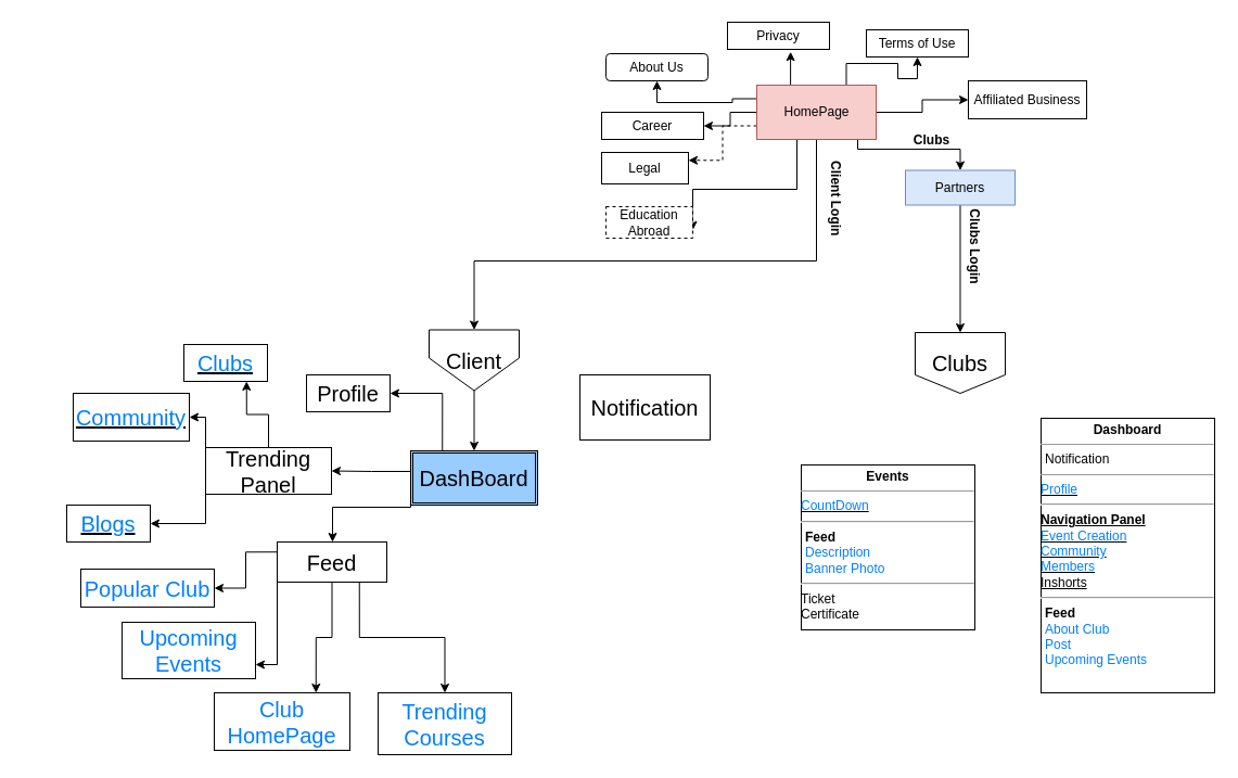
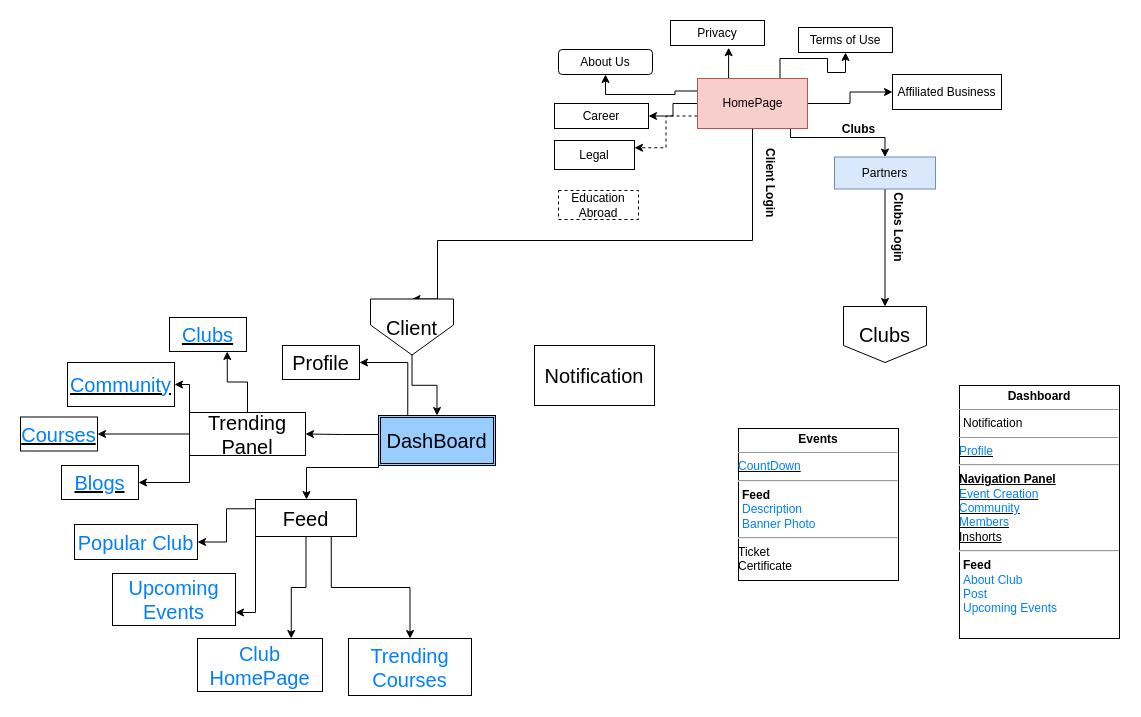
  <mxCell id="0" />
  <mxCell id="1" parent="0" />
  <mxCell id="2" style="edgeStyle=orthogonalEdgeStyle;rounded=0;orthogonalLoop=1;jettySize=auto;html=1;exitX=1;exitY=0.5;exitDx=0;exitDy=0;entryX=0;entryY=0.5;entryDx=0;entryDy=0;" edge="1" parent="1" source="11" target="18"><mxGeometry relative="1" as="geometry" /></mxCell>
  <mxCell id="3" style="edgeStyle=orthogonalEdgeStyle;rounded=0;orthogonalLoop=1;jettySize=auto;html=1;exitX=0.75;exitY=0;exitDx=0;exitDy=0;" edge="1" parent="1" source="11" target="17"><mxGeometry relative="1" as="geometry" /></mxCell>
  <mxCell id="4" style="edgeStyle=orthogonalEdgeStyle;rounded=0;orthogonalLoop=1;jettySize=auto;html=1;exitX=0.5;exitY=0;exitDx=0;exitDy=0;" edge="1" parent="1" source="11"><mxGeometry relative="1" as="geometry"><mxPoint x="728.13" y="47.217" as="targetPoint" /></mxGeometry></mxCell>
  <mxCell id="5" style="edgeStyle=orthogonalEdgeStyle;rounded=0;orthogonalLoop=1;jettySize=auto;html=1;exitX=0;exitY=0.25;exitDx=0;exitDy=0;" edge="1" parent="1" source="11" target="12"><mxGeometry relative="1" as="geometry" /></mxCell>
  <mxCell id="6" style="edgeStyle=orthogonalEdgeStyle;rounded=0;orthogonalLoop=1;jettySize=auto;html=1;exitX=0;exitY=0.5;exitDx=0;exitDy=0;entryX=1;entryY=0.5;entryDx=0;entryDy=0;" edge="1" parent="1" source="11" target="13"><mxGeometry relative="1" as="geometry" /></mxCell>
  <mxCell id="7" style="edgeStyle=orthogonalEdgeStyle;rounded=0;orthogonalLoop=1;jettySize=auto;html=1;exitX=0;exitY=0.75;exitDx=0;exitDy=0;entryX=1;entryY=0.25;entryDx=0;entryDy=0;dashed=1;" edge="1" parent="1" source="11" target="19"><mxGeometry relative="1" as="geometry" /></mxCell>
- <mxCell id="8" style="edgeStyle=orthogonalEdgeStyle;rounded=0;orthogonalLoop=1;jettySize=auto;html=1;exitX=0.25;exitY=1;exitDx=0;exitDy=0;entryX=1;entryY=0.75;entryDx=0;entryDy=0;" edge="1" parent="1" source="11" target="20"><mxGeometry relative="1" as="geometry"><Array as="points"><mxPoint x="734" y="174" /><mxPoint x="638" y="174" /></Array></mxGeometry></mxCell>
  <mxCell id="9" style="edgeStyle=orthogonalEdgeStyle;rounded=0;orthogonalLoop=1;jettySize=auto;html=1;exitX=0.5;exitY=1;exitDx=0;exitDy=0;entryX=0.5;entryY=0;entryDx=0;entryDy=0;" edge="1" parent="1" source="11" target="25"><mxGeometry relative="1" as="geometry"><mxPoint x="762" y="235" as="targetPoint" /><Array as="points"><mxPoint x="752" y="240" /><mxPoint x="437" y="240" /></Array></mxGeometry></mxCell>
  <mxCell id="10" style="edgeStyle=orthogonalEdgeStyle;rounded=0;orthogonalLoop=1;jettySize=auto;html=1;exitX=0.75;exitY=1;exitDx=0;exitDy=0;entryX=0.5;entryY=0;entryDx=0;entryDy=0;fontSize=12;" edge="1" parent="1" source="11" target="15"><mxGeometry relative="1" as="geometry"><Array as="points"><mxPoint x="790" y="137" /><mxPoint x="884" y="137" /></Array></mxGeometry></mxCell>
  <mxCell id="11" value="HomePage" style="html=1;fillColor=#f8cecc;strokeColor=#b85450;" vertex="1" parent="1"><mxGeometry x="697" y="78" width="110" height="50" as="geometry" /></mxCell>
  <mxCell id="12" value="About Us" style="whiteSpace=wrap;html=1;rounded=1;" vertex="1" parent="1"><mxGeometry x="558" y="49" width="94" height="25" as="geometry" /></mxCell>
  <mxCell id="13" value="Career" style="rounded=0;whiteSpace=wrap;html=1;" vertex="1" parent="1"><mxGeometry x="554" y="103" width="94" height="25" as="geometry" /></mxCell>
  <mxCell id="14" style="edgeStyle=orthogonalEdgeStyle;rounded=0;orthogonalLoop=1;jettySize=auto;html=1;exitX=0.5;exitY=1;exitDx=0;exitDy=0;fontSize=12;entryX=0.5;entryY=0;entryDx=0;entryDy=0;" edge="1" parent="1" source="15" target="26"><mxGeometry relative="1" as="geometry"><mxPoint x="910" y="357" as="targetPoint" /></mxGeometry></mxCell>
  <mxCell id="15" value="Partners" style="rounded=0;whiteSpace=wrap;html=1;strokeColor=#6c8ebf;fillColor=#dae8fc;" vertex="1" parent="1"><mxGeometry x="834" y="156.5" width="101" height="32" as="geometry" /></mxCell>
  <mxCell id="16" value="Privacy" style="rounded=0;whiteSpace=wrap;html=1;" vertex="1" parent="1"><mxGeometry x="670" y="20" width="94" height="25" as="geometry" /></mxCell>
  <mxCell id="17" value="Terms of Use&lt;span style=&quot;color: rgba(0 , 0 , 0 , 0) ; font-family: monospace ; font-size: 0px&quot;&gt;%3CmxGraphModel%3E%3Croot%3E%3CmxCell%20id%3D%220%22%2F%3E%3CmxCell%20id%3D%221%22%20parent%3D%220%22%2F%3E%3CmxCell%20id%3D%222%22%20value%3D%22Privacy%22%20style%3D%22rounded%3D0%3BwhiteSpace%3Dwrap%3Bhtml%3D1%3B%22%20vertex%3D%221%22%20parent%3D%221%22%3E%3CmxGeometry%20x%3D%22-369%22%20y%3D%22-240%22%20width%3D%2294%22%20height%3D%2225%22%20as%3D%22geometry%22%2F%3E%3C%2FmxCell%3E%3C%2Froot%3E%3C%2FmxGraphModel%3E&lt;/span&gt;" style="rounded=0;whiteSpace=wrap;html=1;" vertex="1" parent="1"><mxGeometry x="798" y="27" width="94" height="25" as="geometry" /></mxCell>
  <mxCell id="18" value="Affiliated Business" style="rounded=0;whiteSpace=wrap;html=1;" vertex="1" parent="1"><mxGeometry x="892" y="74" width="109" height="35" as="geometry" /></mxCell>
  <mxCell id="19" value="Legal" style="rounded=0;whiteSpace=wrap;html=1;" vertex="1" parent="1"><mxGeometry x="554" y="140" width="80" height="29" as="geometry" /></mxCell>
  <mxCell id="20" value="Education Abroad" style="rounded=0;whiteSpace=wrap;html=1;dashed=1;" vertex="1" parent="1"><mxGeometry x="558" y="190" width="80" height="29" as="geometry" /></mxCell>
  <mxCell id="21" value="&lt;font style=&quot;font-size: 12px&quot;&gt;Client Login&lt;/font&gt;" style="text;strokeColor=none;fillColor=none;html=1;fontSize=24;fontStyle=1;verticalAlign=middle;align=center;rotation=90;" vertex="1" parent="1"><mxGeometry x="744" y="176" width="60" height="12.5" as="geometry" /></mxCell>
  <mxCell id="22" value="&lt;font style=&quot;font-size: 12px&quot;&gt;Clubs Login&lt;/font&gt;" style="text;strokeColor=none;fillColor=none;html=1;fontSize=24;fontStyle=1;verticalAlign=middle;align=center;rotation=90;" vertex="1" parent="1"><mxGeometry x="883" y="209" width="38" height="35" as="geometry" /></mxCell>
  <mxCell id="23" value="&lt;font style=&quot;font-size: 12px&quot;&gt;Clubs&lt;/font&gt;" style="text;strokeColor=none;fillColor=none;html=1;fontSize=24;fontStyle=1;verticalAlign=middle;align=center;rotation=0;" vertex="1" parent="1"><mxGeometry x="839" y="106" width="38" height="37" as="geometry" /></mxCell>
  <mxCell id="24" style="edgeStyle=orthogonalEdgeStyle;rounded=0;orthogonalLoop=1;jettySize=auto;html=1;exitX=0.5;exitY=1;exitDx=0;exitDy=0;fontSize=20;fontColor=#007FFF;entryX=0.5;entryY=0;entryDx=0;entryDy=0;" edge="1" parent="1" source="25" target="31"><mxGeometry relative="1" as="geometry"><mxPoint x="437" y="408" as="targetPoint" /></mxGeometry></mxCell>
- <mxCell id="25" value="&lt;font style=&quot;font-size: 20px&quot;&gt;Client&lt;/font&gt;" style="shape=offPageConnector;whiteSpace=wrap;html=1;fontSize=24;strokeColor=#000000;size=0.536;" vertex="1" parent="1"><mxGeometry x="395" y="303.5" width="83" height="56" as="geometry" /></mxCell>
+ <mxCell id="25" value="&lt;font style=&quot;font-size: 20px&quot;&gt;Client&lt;/font&gt;" style="shape=offPageConnector;whiteSpace=wrap;html=1;fontSize=24;strokeColor=#000000;size=0.536;" vertex="1" parent="1"><mxGeometry x="370" y="298.5" width="83" height="56" as="geometry" /></mxCell>
  <mxCell id="26" value="&lt;font style=&quot;font-size: 20px&quot;&gt;Clubs&lt;/font&gt;" style="shape=offPageConnector;whiteSpace=wrap;html=1;fontSize=24;strokeColor=#000000;size=0.304;" vertex="1" parent="1"><mxGeometry x="843" y="306" width="83" height="56" as="geometry" /></mxCell>
  <mxCell id="27" value="&lt;p style=&quot;margin: 0px ; margin-top: 4px ; text-align: center&quot;&gt;&lt;b&gt;Dashboard&lt;/b&gt;&lt;/p&gt;&lt;hr size=&quot;1&quot;&gt;&lt;p style=&quot;margin: 0px ; margin-left: 4px&quot;&gt;Notification&lt;/p&gt;&lt;hr size=&quot;1&quot;&gt;&lt;u&gt;&lt;font color=&quot;#007fff&quot;&gt;Profile&lt;br&gt;&lt;/font&gt;&lt;/u&gt;&lt;hr&gt;&lt;u&gt;&lt;b&gt;Navigation Panel&lt;/b&gt;&lt;br&gt;&lt;font color=&quot;#007fff&quot;&gt;Event Creation&lt;br&gt;Community&lt;br&gt;Members&lt;br&gt;&lt;/font&gt;Inshorts&lt;br&gt;&lt;/u&gt;&lt;hr&gt;&lt;p style=&quot;margin: 0px ; margin-left: 4px&quot;&gt;&lt;b&gt;Feed&lt;/b&gt;&lt;/p&gt;&lt;p style=&quot;margin: 0px ; margin-left: 4px&quot;&gt;&lt;font color=&quot;#007fff&quot;&gt;About Club&lt;/font&gt;&lt;/p&gt;&lt;p style=&quot;margin: 0px ; margin-left: 4px&quot;&gt;&lt;font color=&quot;#007fff&quot;&gt;Post&lt;/font&gt;&lt;/p&gt;&lt;p style=&quot;margin: 0px ; margin-left: 4px&quot;&gt;&lt;font color=&quot;#007fff&quot;&gt;Upcoming Events&lt;/font&gt;&lt;/p&gt;&lt;span style=&quot;color: rgba(0 , 0 , 0 , 0) ; font-family: monospace ; font-size: 0px&quot;&gt;%3CmxGraphModel%3E%3Croot%3E%3CmxCell%20id%3D%220%22%2F%3E%3CmxCell%20id%3D%221%22%20parent%3D%220%22%2F%3E%3CmxCell%20id%3D%222%22%20value%3D%22%26lt%3Bfont%20color%3D%26quot%3B%23007fff%26quot%3B%26gt%3BPopular%20Club%26lt%3B%2Ffont%26gt%3B%22%20style%3D%22rounded%3D0%3BwhiteSpace%3Dwrap%3Bhtml%3D1%3BfontSize%3D20%3BfontColor%3D%23000000%3BstrokeColor%3D%23000000%3BfillColor%3D%23FFFFFF%3B%22%20vertex%3D%221%22%20parent%3D%221%22%3E%3CmxGeometry%20x%3D%22-1091%22%20y%3D%22538%22%20width%3D%22123%22%20height%3D%2235%22%20as%3D%22geometry%22%2F%3E%3C%2FmxCell%3E%3C%2Froot%3E%3C%2FmxGraphModel%3E&lt;/span&gt;&lt;p style=&quot;margin: 0px ; margin-left: 4px&quot;&gt;&lt;br&gt;&lt;/p&gt;" style="verticalAlign=top;align=left;overflow=fill;fontSize=12;fontFamily=Helvetica;html=1;strokeColor=#000000;" vertex="1" parent="1"><mxGeometry x="959" y="385" width="160" height="253" as="geometry" /></mxCell>
  <mxCell id="28" style="edgeStyle=orthogonalEdgeStyle;rounded=0;orthogonalLoop=1;jettySize=auto;html=1;exitX=0.25;exitY=0;exitDx=0;exitDy=0;entryX=1;entryY=0.5;entryDx=0;entryDy=0;fontSize=20;fontColor=#007FFF;" edge="1" parent="1" source="31" target="33"><mxGeometry relative="1" as="geometry" /></mxCell>
  <mxCell id="29" style="edgeStyle=orthogonalEdgeStyle;rounded=0;orthogonalLoop=1;jettySize=auto;html=1;exitX=0;exitY=0.5;exitDx=0;exitDy=0;entryX=1;entryY=0.5;entryDx=0;entryDy=0;fontSize=20;fontColor=#007FFF;" edge="1" parent="1" source="31" target="38"><mxGeometry relative="1" as="geometry"><Array as="points"><mxPoint x="378" y="434" /><mxPoint x="342" y="434" /></Array></mxGeometry></mxCell>
  <mxCell id="30" style="edgeStyle=orthogonalEdgeStyle;rounded=0;orthogonalLoop=1;jettySize=auto;html=1;exitX=0;exitY=0.75;exitDx=0;exitDy=0;fontSize=20;fontColor=#007FFF;" edge="1" parent="1" source="31" target="47"><mxGeometry relative="1" as="geometry"><Array as="points"><mxPoint x="378" y="467" /><mxPoint x="306" y="467" /></Array></mxGeometry></mxCell>
  <mxCell id="31" value="&lt;font color=&quot;#000000&quot;&gt;DashBoard&lt;/font&gt;" style="shape=ext;double=1;rounded=0;whiteSpace=wrap;html=1;fontSize=20;fontColor=#007FFF;strokeColor=#000000;fillColor=#99CCFF;" vertex="1" parent="1"><mxGeometry x="378" y="415" width="117" height="50" as="geometry" /></mxCell>
  <mxCell id="32" value="Notification" style="rounded=0;whiteSpace=wrap;html=1;fontSize=20;fontColor=#000000;strokeColor=#000000;" vertex="1" parent="1"><mxGeometry x="534" y="345" width="120" height="60" as="geometry" /></mxCell>
  <mxCell id="33" value="Profile" style="rounded=0;whiteSpace=wrap;html=1;fontSize=20;fontColor=#000000;strokeColor=#000000;fillColor=#FFFFFF;" vertex="1" parent="1"><mxGeometry x="282" y="345" width="77" height="34" as="geometry" /></mxCell>
  <mxCell id="34" style="edgeStyle=orthogonalEdgeStyle;rounded=0;orthogonalLoop=1;jettySize=auto;html=1;exitX=0.5;exitY=0;exitDx=0;exitDy=0;entryX=0.75;entryY=1;entryDx=0;entryDy=0;fontSize=20;fontColor=#007FFF;" edge="1" parent="1" source="38" target="39"><mxGeometry relative="1" as="geometry" /></mxCell>
  <mxCell id="35" style="edgeStyle=orthogonalEdgeStyle;rounded=0;orthogonalLoop=1;jettySize=auto;html=1;exitX=0;exitY=0;exitDx=0;exitDy=0;entryX=1;entryY=0.5;entryDx=0;entryDy=0;fontSize=20;fontColor=#007FFF;" edge="1" parent="1" source="38" target="40"><mxGeometry relative="1" as="geometry"><Array as="points"><mxPoint x="189" y="384" /></Array></mxGeometry></mxCell>
+ <mxCell id="36" style="edgeStyle=orthogonalEdgeStyle;rounded=0;orthogonalLoop=1;jettySize=auto;html=1;exitX=0;exitY=0.5;exitDx=0;exitDy=0;entryX=1;entryY=0.5;entryDx=0;entryDy=0;fontSize=20;fontColor=#007FFF;" edge="1" parent="1" source="38" target="41"><mxGeometry relative="1" as="geometry" /></mxCell>
  <mxCell id="37" style="edgeStyle=orthogonalEdgeStyle;rounded=0;orthogonalLoop=1;jettySize=auto;html=1;exitX=0;exitY=1;exitDx=0;exitDy=0;fontSize=20;fontColor=#007FFF;entryX=1;entryY=0.5;entryDx=0;entryDy=0;" edge="1" parent="1" source="38" target="42"><mxGeometry relative="1" as="geometry"><mxPoint x="140.2" y="481.4" as="targetPoint" /></mxGeometry></mxCell>
  <mxCell id="38" value="Trending Panel" style="rounded=0;whiteSpace=wrap;html=1;fontSize=20;fontColor=#000000;strokeColor=#000000;fillColor=#FFFFFF;" vertex="1" parent="1"><mxGeometry x="189" y="412" width="116" height="43" as="geometry" /></mxCell>
  <mxCell id="39" value="&lt;u&gt;&lt;font color=&quot;#007fff&quot;&gt;Clubs&lt;/font&gt;&lt;/u&gt;" style="rounded=0;whiteSpace=wrap;html=1;fontSize=20;fontColor=#000000;strokeColor=#000000;fillColor=#FFFFFF;" vertex="1" parent="1"><mxGeometry x="169" y="317" width="77" height="34" as="geometry" /></mxCell>
  <mxCell id="40" value="&lt;u&gt;&lt;font color=&quot;#007fff&quot;&gt;Community&lt;/font&gt;&lt;/u&gt;" style="rounded=0;whiteSpace=wrap;html=1;fontSize=20;fontColor=#000000;strokeColor=#000000;fillColor=#FFFFFF;" vertex="1" parent="1"><mxGeometry x="67" y="362" width="107" height="44" as="geometry" /></mxCell>
+ <mxCell id="41" value="&lt;u&gt;&lt;font color=&quot;#007fff&quot;&gt;Courses&lt;/font&gt;&lt;/u&gt;" style="rounded=0;whiteSpace=wrap;html=1;fontSize=20;fontColor=#000000;strokeColor=#000000;fillColor=#FFFFFF;" vertex="1" parent="1"><mxGeometry x="20" y="416.5" width="77" height="34" as="geometry" /></mxCell>
  <mxCell id="42" value="&lt;u&gt;&lt;font color=&quot;#007fff&quot;&gt;Blogs&lt;/font&gt;&lt;/u&gt;" style="rounded=0;whiteSpace=wrap;html=1;fontSize=20;fontColor=#000000;strokeColor=#000000;fillColor=#FFFFFF;" vertex="1" parent="1"><mxGeometry x="61" y="465" width="77" height="34" as="geometry" /></mxCell>
  <mxCell id="43" style="edgeStyle=orthogonalEdgeStyle;rounded=0;orthogonalLoop=1;jettySize=auto;html=1;exitX=0;exitY=0.25;exitDx=0;exitDy=0;entryX=1;entryY=0.5;entryDx=0;entryDy=0;fontSize=20;fontColor=#007FFF;" edge="1" parent="1" source="47" target="48"><mxGeometry relative="1" as="geometry" /></mxCell>
  <mxCell id="44" style="edgeStyle=orthogonalEdgeStyle;rounded=0;orthogonalLoop=1;jettySize=auto;html=1;exitX=0;exitY=1;exitDx=0;exitDy=0;entryX=1;entryY=0.75;entryDx=0;entryDy=0;fontSize=20;fontColor=#007FFF;" edge="1" parent="1" source="47" target="49"><mxGeometry relative="1" as="geometry"><Array as="points"><mxPoint x="255" y="612" /></Array></mxGeometry></mxCell>
  <mxCell id="45" style="edgeStyle=orthogonalEdgeStyle;rounded=0;orthogonalLoop=1;jettySize=auto;html=1;exitX=0.5;exitY=1;exitDx=0;exitDy=0;entryX=0.75;entryY=0;entryDx=0;entryDy=0;fontSize=20;fontColor=#007FFF;" edge="1" parent="1" source="47" target="50"><mxGeometry relative="1" as="geometry" /></mxCell>
  <mxCell id="46" style="edgeStyle=orthogonalEdgeStyle;rounded=0;orthogonalLoop=1;jettySize=auto;html=1;exitX=0.75;exitY=1;exitDx=0;exitDy=0;entryX=0.5;entryY=0;entryDx=0;entryDy=0;fontSize=20;fontColor=#007FFF;" edge="1" parent="1" source="47" target="51"><mxGeometry relative="1" as="geometry" /></mxCell>
  <mxCell id="47" value="Feed" style="rounded=0;whiteSpace=wrap;html=1;fontSize=20;fontColor=#000000;strokeColor=#000000;fillColor=#FFFFFF;" vertex="1" parent="1"><mxGeometry x="255" y="499" width="101" height="37" as="geometry" /></mxCell>
  <mxCell id="48" value="&lt;font color=&quot;#007fff&quot;&gt;Popular Club&lt;/font&gt;" style="rounded=0;whiteSpace=wrap;html=1;fontSize=20;fontColor=#000000;strokeColor=#000000;fillColor=#FFFFFF;" vertex="1" parent="1"><mxGeometry x="74" y="524" width="123" height="35" as="geometry" /></mxCell>
  <mxCell id="49" value="&lt;font color=&quot;#007fff&quot;&gt;Upcoming Events&lt;/font&gt;" style="rounded=0;whiteSpace=wrap;html=1;fontSize=20;fontColor=#000000;strokeColor=#000000;fillColor=#FFFFFF;" vertex="1" parent="1"><mxGeometry x="112" y="573" width="123" height="52" as="geometry" /></mxCell>
  <mxCell id="50" value="&lt;font color=&quot;#007fff&quot;&gt;Club HomePage&lt;/font&gt;" style="rounded=0;whiteSpace=wrap;html=1;fontSize=20;fontColor=#000000;strokeColor=#000000;fillColor=#FFFFFF;" vertex="1" parent="1"><mxGeometry x="197" y="638" width="125" height="53" as="geometry" /></mxCell>
  <mxCell id="51" value="&lt;font color=&quot;#007fff&quot;&gt;Trending Courses&lt;/font&gt;" style="rounded=0;whiteSpace=wrap;html=1;fontSize=20;fontColor=#000000;strokeColor=#000000;fillColor=#FFFFFF;" vertex="1" parent="1"><mxGeometry x="348" y="638" width="123" height="57" as="geometry" /></mxCell>
  <mxCell id="52" value="&lt;p style=&quot;margin: 0px ; margin-top: 4px ; text-align: center&quot;&gt;&lt;b&gt;Events&lt;/b&gt;&lt;/p&gt;&lt;hr size=&quot;1&quot;&gt;&lt;p style=&quot;margin: 0px ; margin-left: 4px&quot;&gt;&lt;/p&gt;&lt;u&gt;&lt;font color=&quot;#007fff&quot;&gt;CountDown&lt;br&gt;&lt;/font&gt;&lt;/u&gt;&lt;hr&gt;&lt;p style=&quot;margin: 0px ; margin-left: 4px&quot;&gt;&lt;b&gt;Feed&lt;/b&gt;&lt;/p&gt;&lt;p style=&quot;margin: 0px ; margin-left: 4px&quot;&gt;&lt;font color=&quot;#007fff&quot;&gt;Description&lt;/font&gt;&lt;/p&gt;&lt;p style=&quot;margin: 0px ; margin-left: 4px&quot;&gt;&lt;font color=&quot;#007fff&quot;&gt;Banner Photo&lt;/font&gt;&lt;/p&gt;&lt;hr&gt;Ticket&amp;nbsp;&lt;br&gt;Certificate&lt;br&gt;&lt;p style=&quot;margin: 0px ; margin-left: 4px&quot;&gt;&lt;/p&gt;&lt;span style=&quot;color: rgba(0 , 0 , 0 , 0) ; font-family: monospace ; font-size: 0px&quot;&gt;%3CmxGraphModel%3E%3Croot%3E%3CmxCell%20id%3D%220%22%2F%3E%3CmxCell%20id%3D%221%22%20parent%3D%220%22%2F%3E%3CmxCell%20id%3D%222%22%20value%3D%22%26lt%3Bfont%20color%3D%26quot%3B%23007fff%26quot%3B%26gt%3BPopular%20Club%26lt%3B%2Ffont%26gt%3B%22%20style%3D%22rounded%3D0%3BwhiteSpace%3Dwrap%3Bhtml%3D1%3BfontSize%3D20%3BfontColor%3D%23000000%3BstrokeColor%3D%23000000%3BfillColor%3D%23FFFFFF%3B%22%20vertex%3D%221%22%20parent%3D%221%22%3E%3CmxGeometry%20x%3D%22-1091%22%20y%3D%22538%22%20width%3D%22123%22%20height%3D%2235%22%20as%3D%22geometry%22%2F%3E%3C%2FmxCell%3E%3C%2Froot%3E%3C%2FmxGraphModel%3EjjT&lt;br&gt;&lt;/span&gt;" style="verticalAlign=top;align=left;overflow=fill;fontSize=12;fontFamily=Helvetica;html=1;strokeColor=#000000;" vertex="1" parent="1"><mxGeometry x="738" y="428" width="160" height="152" as="geometry" /></mxCell>
